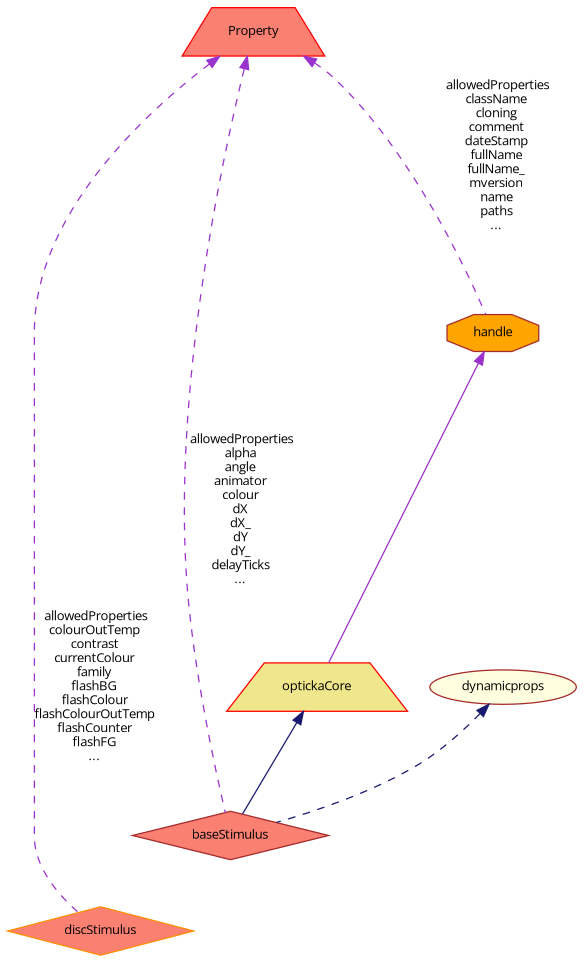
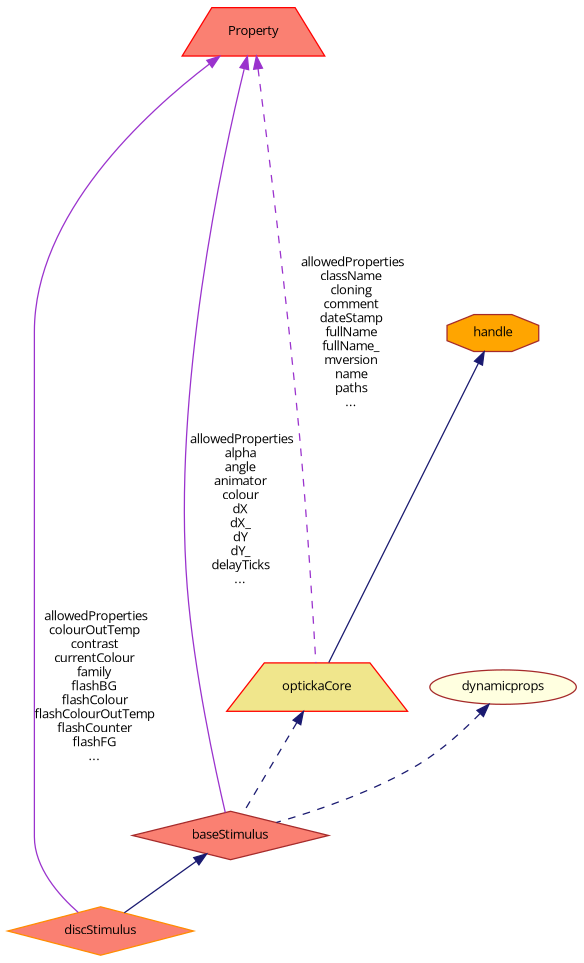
  digraph {
    fontname="Open Sans"
    node [color=brown fillcolor=salmon fontname="Open Sans" fontsize=10 shape=diamond style=filled]
    edge [color=midnightblue dir=back fontname="Open Sans" fontsize=10 labelfontname="Graublau Slab" labelfontsize=10 style=dashed]
    n1 [color=darkorange fontcolor=black height=0.2 label=discStimulus width=0.4]
    n2 [height=0.2 label=baseStimulus width=0.4]
    n3 [color=red fillcolor=khaki height=0.2 label=optickaCore shape=trapezium width=0.4]
    n4 [fillcolor=orange height=0.2 label=handle shape=octagon width=0.4]
    n5 [color=red height=0.2 label=Property shape=trapezium width=0.4]
    n6 [fillcolor=lightyellow height=0.2 label=dynamicprops shape=ellipse width=0.4]
-   n3 -> n2 [style=solid]
-   n4 -> n3 [color=darkorchid3 style=solid]
-   n5 -> n1 [color=darkorchid3 label=" allowedProperties\ncolourOutTemp\ncontrast\ncurrentColour\nfamily\nflashBG\nflashColour\nflashColourOutTemp\nflashCounter\nflashFG\n..."]
-   n5 -> n2 [color=darkorchid3 label=" allowedProperties\nalpha\nangle\nanimator\ncolour\ndX\ndX_\ndY\ndY_\ndelayTicks\n..."]
-   n5 -> n4 [color=darkorchid3 label=" allowedProperties\nclassName\ncloning\ncomment\ndateStamp\nfullName\nfullName_\nmversion\nname\npaths\n..."]
+   n2 -> n1 [style=solid]
+   n3 -> n2
+   n4 -> n3 [style=solid]
+   n5 -> n1 [color=darkorchid3 label=" allowedProperties\ncolourOutTemp\ncontrast\ncurrentColour\nfamily\nflashBG\nflashColour\nflashColourOutTemp\nflashCounter\nflashFG\n..." style=solid]
+   n5 -> n2 [color=darkorchid3 label=" allowedProperties\nalpha\nangle\nanimator\ncolour\ndX\ndX_\ndY\ndY_\ndelayTicks\n..." style=solid]
+   n5 -> n3 [color=darkorchid3 label=" allowedProperties\nclassName\ncloning\ncomment\ndateStamp\nfullName\nfullName_\nmversion\nname\npaths\n..."]
    n6 -> n2
  }
